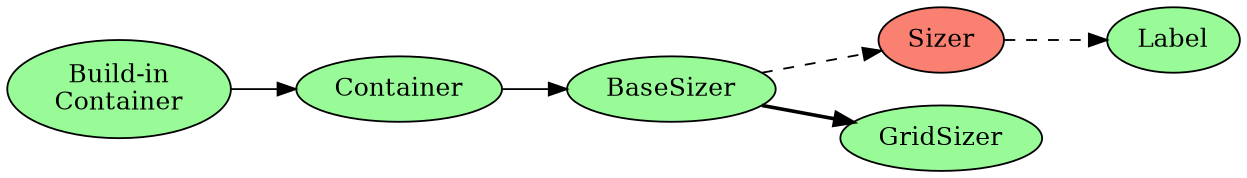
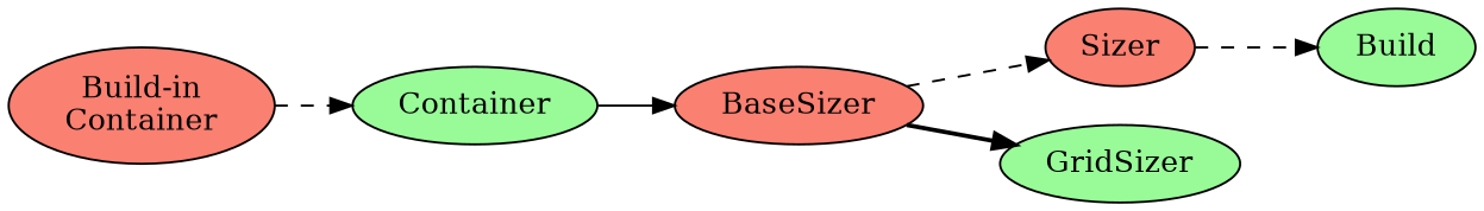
  digraph {
    rankdir=LR
    node [fillcolor=palegreen style=filled]
    edge [style=solid]
-   n1 [label="Build-in\nContainer"]
+   n1 [fillcolor=salmon label="Build-in\nContainer"]
    Container
-   BaseSizer
+   BaseSizer [fillcolor=salmon]
    Sizer [fillcolor=salmon]
    GridSizer
-   Label
-   n1 -> Container
+   Label [label=Build]
+   n1 -> Container [style=dashed]
    Container -> BaseSizer
    BaseSizer -> Sizer [style=dashed]
    BaseSizer -> GridSizer [style=bold]
    Sizer -> Label [style=dashed]
  }
